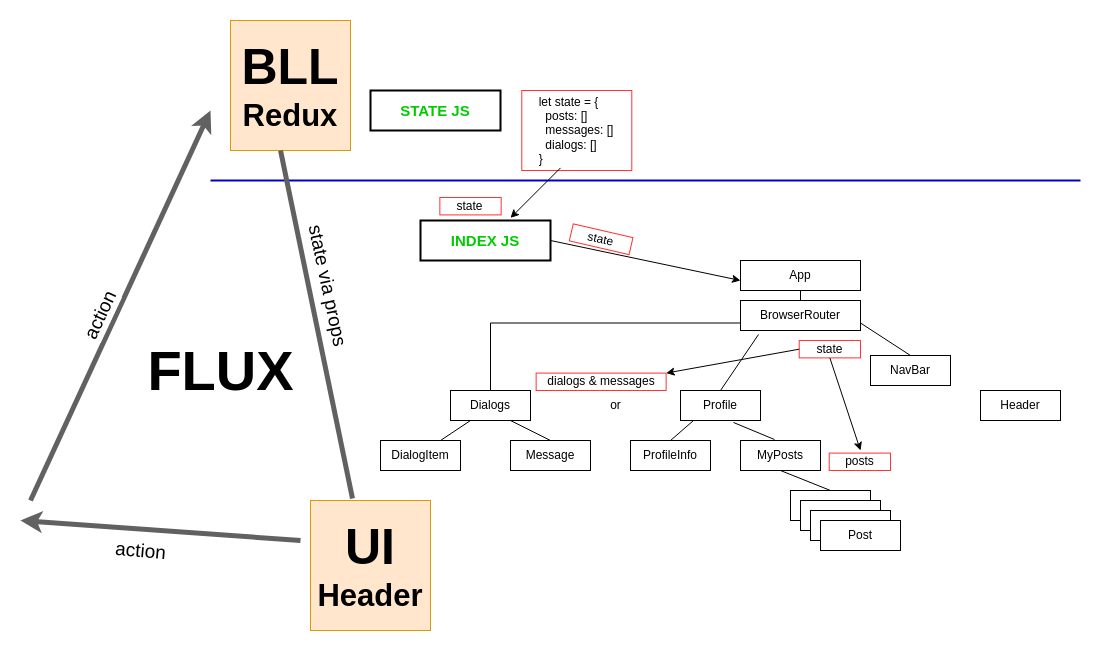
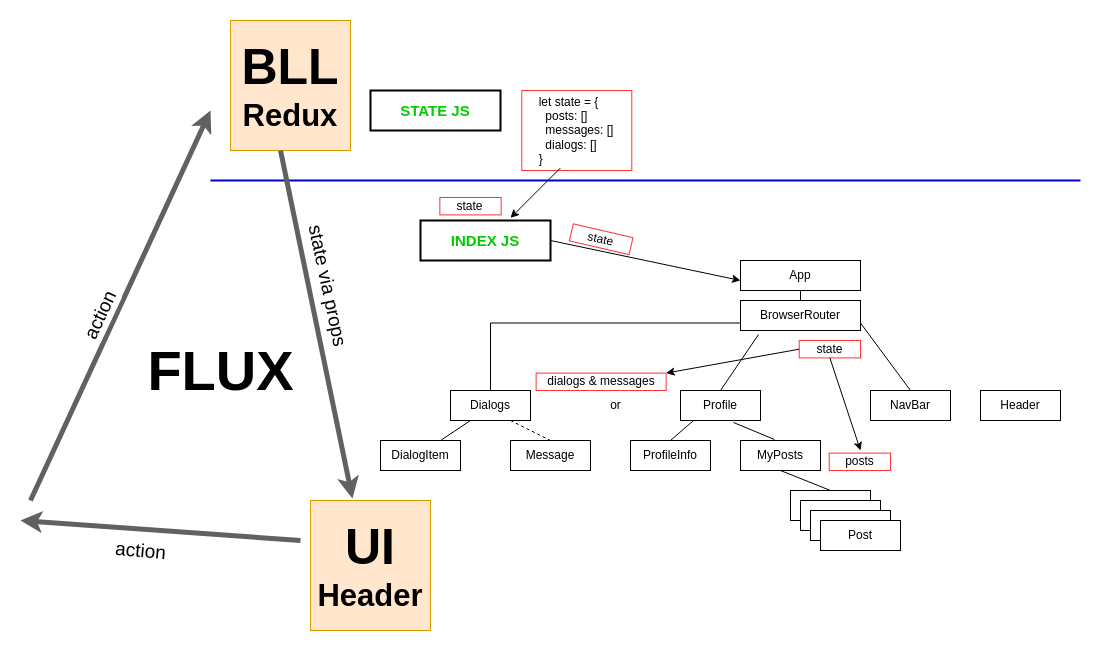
  <mxCell id="0" />
  <mxCell id="1" parent="0" />
  <mxCell id="2" value="&lt;font color=&quot;#00cc00&quot; size=&quot;1&quot;&gt;&lt;b style=&quot;font-size: 15px&quot;&gt;INDEX JS&lt;/b&gt;&lt;/font&gt;" style="rounded=0;whiteSpace=wrap;html=1;strokeWidth=2;" parent="1" vertex="1"><mxGeometry x="420" y="220" width="130" height="40" as="geometry" /></mxCell>
  <mxCell id="3" value="App" style="rounded=0;whiteSpace=wrap;html=1;" parent="1" vertex="1"><mxGeometry x="740" y="260" width="120" height="30" as="geometry" /></mxCell>
  <mxCell id="4" value="BrowserRouter" style="rounded=0;whiteSpace=wrap;html=1;" parent="1" vertex="1"><mxGeometry x="740" y="300" width="120" height="30" as="geometry" /></mxCell>
  <mxCell id="5" value="" style="endArrow=none;html=1;entryX=1;entryY=0.5;entryDx=0;entryDy=0;startArrow=classic;startFill=1;" parent="1" target="2" edge="1"><mxGeometry width="50" height="50" relative="1" as="geometry"><mxPoint x="740" y="280" as="sourcePoint" /><mxPoint x="850" y="240" as="targetPoint" /></mxGeometry></mxCell>
  <mxCell id="6" value="Profile" style="rounded=0;whiteSpace=wrap;html=1;" parent="1" vertex="1"><mxGeometry x="680" y="390" width="80" height="30" as="geometry" /></mxCell>
  <mxCell id="7" value="Dialogs" style="rounded=0;whiteSpace=wrap;html=1;" parent="1" vertex="1"><mxGeometry x="450" y="390" width="80" height="30" as="geometry" /></mxCell>
  <mxCell id="8" value="or" style="text;html=1;align=center;verticalAlign=middle;resizable=0;points=[];autosize=1;strokeColor=none;" parent="1" vertex="1"><mxGeometry x="600" y="395" width="30" height="20" as="geometry" /></mxCell>
  <mxCell id="9" value="" style="endArrow=none;html=1;exitX=0.5;exitY=0;exitDx=0;exitDy=0;entryX=0;entryY=0.75;entryDx=0;entryDy=0;edgeStyle=orthogonalEdgeStyle;rounded=0;" parent="1" source="7" target="4" edge="1"><mxGeometry width="50" height="50" relative="1" as="geometry"><mxPoint x="690" y="400" as="sourcePoint" /><mxPoint x="740" y="350" as="targetPoint" /></mxGeometry></mxCell>
  <mxCell id="10" value="" style="endArrow=none;html=1;exitX=0.5;exitY=0;exitDx=0;exitDy=0;entryX=0.15;entryY=1.133;entryDx=0;entryDy=0;entryPerimeter=0;" parent="1" source="6" target="4" edge="1"><mxGeometry width="50" height="50" relative="1" as="geometry"><mxPoint x="720" y="420" as="sourcePoint" /><mxPoint x="770" y="370" as="targetPoint" /></mxGeometry></mxCell>
  <mxCell id="11" value="DialogItem" style="rounded=0;whiteSpace=wrap;html=1;" parent="1" vertex="1"><mxGeometry x="380" y="440" width="80" height="30" as="geometry" /></mxCell>
  <mxCell id="12" value="Message" style="rounded=0;whiteSpace=wrap;html=1;" parent="1" vertex="1"><mxGeometry x="510" y="440" width="80" height="30" as="geometry" /></mxCell>
  <mxCell id="13" value="ProfileInfo" style="rounded=0;whiteSpace=wrap;html=1;" parent="1" vertex="1"><mxGeometry x="630" y="440" width="80" height="30" as="geometry" /></mxCell>
  <mxCell id="14" value="MyPosts" style="rounded=0;whiteSpace=wrap;html=1;" parent="1" vertex="1"><mxGeometry x="740" y="440" width="80" height="30" as="geometry" /></mxCell>
  <mxCell id="15" value="" style="endArrow=none;html=1;exitX=0.25;exitY=1;exitDx=0;exitDy=0;entryX=0.75;entryY=0;entryDx=0;entryDy=0;" parent="1" source="7" target="11" edge="1"><mxGeometry width="50" height="50" relative="1" as="geometry"><mxPoint x="580" y="520" as="sourcePoint" /><mxPoint x="630" y="470" as="targetPoint" /></mxGeometry></mxCell>
- <mxCell id="16" value="" style="endArrow=none;html=1;exitX=0.75;exitY=1;exitDx=0;exitDy=0;entryX=0.5;entryY=0;entryDx=0;entryDy=0;" parent="1" source="7" target="12" edge="1"><mxGeometry width="50" height="50" relative="1" as="geometry"><mxPoint x="580" y="520" as="sourcePoint" /><mxPoint x="630" y="470" as="targetPoint" /></mxGeometry></mxCell>
+ <mxCell id="16" value="" style="endArrow=none;html=1;exitX=0.75;exitY=1;exitDx=0;exitDy=0;entryX=0.5;entryY=0;entryDx=0;entryDy=0;dashed=1;" parent="1" source="7" target="12" edge="1"><mxGeometry width="50" height="50" relative="1" as="geometry"><mxPoint x="580" y="520" as="sourcePoint" /><mxPoint x="630" y="470" as="targetPoint" /></mxGeometry></mxCell>
  <mxCell id="17" value="" style="endArrow=none;html=1;exitX=0.5;exitY=0;exitDx=0;exitDy=0;" parent="1" source="13" edge="1"><mxGeometry width="50" height="50" relative="1" as="geometry"><mxPoint x="580" y="520" as="sourcePoint" /><mxPoint x="693" y="420" as="targetPoint" /></mxGeometry></mxCell>
  <mxCell id="18" value="" style="endArrow=none;html=1;entryX=0.663;entryY=1.067;entryDx=0;entryDy=0;entryPerimeter=0;exitX=0.425;exitY=-0.033;exitDx=0;exitDy=0;exitPerimeter=0;" parent="1" source="14" target="6" edge="1"><mxGeometry width="50" height="50" relative="1" as="geometry"><mxPoint x="580" y="520" as="sourcePoint" /><mxPoint x="630" y="470" as="targetPoint" /></mxGeometry></mxCell>
  <mxCell id="19" value="" style="rounded=0;whiteSpace=wrap;html=1;" parent="1" vertex="1"><mxGeometry x="790" y="490" width="80" height="30" as="geometry" /></mxCell>
  <mxCell id="20" value="" style="rounded=0;whiteSpace=wrap;html=1;" parent="1" vertex="1"><mxGeometry x="800" y="500" width="80" height="30" as="geometry" /></mxCell>
  <mxCell id="21" value="" style="rounded=0;whiteSpace=wrap;html=1;" parent="1" vertex="1"><mxGeometry x="810" y="510" width="80" height="30" as="geometry" /></mxCell>
  <mxCell id="22" value="Post" style="rounded=0;whiteSpace=wrap;html=1;" parent="1" vertex="1"><mxGeometry x="820" y="520" width="80" height="30" as="geometry" /></mxCell>
  <mxCell id="23" value="" style="endArrow=none;html=1;exitX=0.5;exitY=0;exitDx=0;exitDy=0;" parent="1" source="19" edge="1"><mxGeometry width="50" height="50" relative="1" as="geometry"><mxPoint x="800" y="520" as="sourcePoint" /><mxPoint x="780" y="470" as="targetPoint" /></mxGeometry></mxCell>
- <mxCell id="24" value="NavBar" style="rounded=0;whiteSpace=wrap;html=1;" parent="1" vertex="1"><mxGeometry x="870" y="355" width="80" height="30" as="geometry" /></mxCell>
+ <mxCell id="24" value="NavBar" style="rounded=0;whiteSpace=wrap;html=1;" parent="1" vertex="1"><mxGeometry x="870" y="390" width="80" height="30" as="geometry" /></mxCell>
  <mxCell id="25" value="Header" style="rounded=0;whiteSpace=wrap;html=1;" parent="1" vertex="1"><mxGeometry x="980" y="390" width="80" height="30" as="geometry" /></mxCell>
  <mxCell id="26" value="" style="endArrow=none;html=1;entryX=1;entryY=0.75;entryDx=0;entryDy=0;exitX=0.5;exitY=0;exitDx=0;exitDy=0;" parent="1" source="24" target="4" edge="1"><mxGeometry width="50" height="50" relative="1" as="geometry"><mxPoint x="910" y="520" as="sourcePoint" /><mxPoint x="960" y="470" as="targetPoint" /></mxGeometry></mxCell>
  <mxCell id="27" value="state" style="rounded=0;whiteSpace=wrap;html=1;fillColor=#FFFFFF;strokeColor=#FF3333;rotation=13;" parent="1" vertex="1"><mxGeometry x="570" y="230" width="61.29" height="17.41" as="geometry" /></mxCell>
  <mxCell id="28" value="" style="endArrow=none;html=1;strokeColor=#0000CC;strokeWidth=2;" parent="1" edge="1"><mxGeometry width="50" height="50" relative="1" as="geometry"><mxPoint x="210" y="180" as="sourcePoint" /><mxPoint x="1080" y="180" as="targetPoint" /></mxGeometry></mxCell>
  <mxCell id="29" value="&lt;font&gt;&lt;b&gt;&lt;font style=&quot;font-size: 50px&quot;&gt;BLL&lt;/font&gt;&lt;br&gt;&lt;span style=&quot;font-size: 31px&quot;&gt;Redux&lt;/span&gt;&lt;/b&gt;&lt;/font&gt;" style="rounded=0;whiteSpace=wrap;html=1;strokeColor=#d79b00;fillColor=#ffe6cc;" parent="1" vertex="1"><mxGeometry x="230" y="20" width="120" height="130" as="geometry" /></mxCell>
  <mxCell id="30" value="&lt;b&gt;&lt;font style=&quot;font-size: 50px&quot;&gt;UI&lt;/font&gt;&lt;br&gt;&lt;span style=&quot;font-size: 31px&quot;&gt;Header&lt;/span&gt;&lt;/b&gt;" style="rounded=0;whiteSpace=wrap;html=1;strokeColor=#d79b00;fillColor=#ffe6cc;" parent="1" vertex="1"><mxGeometry x="310" y="500" width="120" height="130" as="geometry" /></mxCell>
- <mxCell id="31" value="" style="endArrow=none;html=1;exitX=0.417;exitY=1;exitDx=0;exitDy=0;exitPerimeter=0;entryX=0.35;entryY=-0.015;entryDx=0;entryDy=0;strokeWidth=5;strokeColor=#616161;entryPerimeter=0;" parent="1" source="29" target="30" edge="1"><mxGeometry width="50" height="50" relative="1" as="geometry"><mxPoint x="720" y="500" as="sourcePoint" /><mxPoint x="770" y="450" as="targetPoint" /></mxGeometry></mxCell>
+ <mxCell id="31" value="" style="endArrow=classic;html=1;exitX=0.417;exitY=1;exitDx=0;exitDy=0;exitPerimeter=0;entryX=0.35;entryY=-0.015;entryDx=0;entryDy=0;strokeWidth=5;strokeColor=#616161;entryPerimeter=0;" parent="1" source="29" target="30" edge="1"><mxGeometry width="50" height="50" relative="1" as="geometry"><mxPoint x="720" y="500" as="sourcePoint" /><mxPoint x="770" y="450" as="targetPoint" /></mxGeometry></mxCell>
  <mxCell id="32" value="&lt;font color=&quot;#00cc00&quot; size=&quot;1&quot;&gt;&lt;b style=&quot;font-size: 15px&quot;&gt;STATE JS&lt;/b&gt;&lt;/font&gt;" style="rounded=0;whiteSpace=wrap;html=1;strokeWidth=2;" parent="1" vertex="1"><mxGeometry x="370" y="90" width="130" height="40" as="geometry" /></mxCell>
  <mxCell id="33" value="&lt;div style=&quot;text-align: left&quot;&gt;&lt;span&gt;let state = {&lt;/span&gt;&lt;/div&gt;&lt;div style=&quot;text-align: left&quot;&gt;&lt;span&gt;&amp;nbsp; posts: []&lt;/span&gt;&lt;/div&gt;&lt;div style=&quot;text-align: left&quot;&gt;&lt;span&gt;&amp;nbsp; messages: []&lt;/span&gt;&lt;/div&gt;&lt;div style=&quot;text-align: left&quot;&gt;&lt;span&gt;&amp;nbsp; dialogs: []&lt;/span&gt;&lt;/div&gt;&lt;div style=&quot;text-align: left&quot;&gt;&lt;span&gt;}&lt;/span&gt;&lt;/div&gt;" style="rounded=0;whiteSpace=wrap;html=1;fillColor=#FFFFFF;strokeColor=#FF3333;rotation=0;" parent="1" vertex="1"><mxGeometry x="521.29" y="90" width="110" height="80" as="geometry" /></mxCell>
  <mxCell id="34" value="state" style="rounded=0;whiteSpace=wrap;html=1;fillColor=#FFFFFF;strokeColor=#FF3333;rotation=0;" parent="1" vertex="1"><mxGeometry x="439.36" y="197" width="61.29" height="17.41" as="geometry" /></mxCell>
  <mxCell id="35" value="" style="endArrow=classic;html=1;strokeColor=#000000;strokeWidth=1;" parent="1" edge="1"><mxGeometry width="50" height="50" relative="1" as="geometry"><mxPoint x="560" y="167.41" as="sourcePoint" /><mxPoint x="510" y="217.41" as="targetPoint" /></mxGeometry></mxCell>
  <mxCell id="36" value="state" style="rounded=0;whiteSpace=wrap;html=1;fillColor=#FFFFFF;strokeColor=#FF3333;rotation=0;" parent="1" vertex="1"><mxGeometry x="798.71" y="340" width="61.29" height="17.41" as="geometry" /></mxCell>
  <mxCell id="37" value="posts" style="rounded=0;whiteSpace=wrap;html=1;fillColor=#FFFFFF;strokeColor=#FF3333;rotation=0;" parent="1" vertex="1"><mxGeometry x="828.71" y="452.59" width="61.29" height="17.41" as="geometry" /></mxCell>
  <mxCell id="38" value="dialogs &amp;amp; messages" style="rounded=0;whiteSpace=wrap;html=1;fillColor=#FFFFFF;strokeColor=#FF3333;rotation=0;glass=0;" parent="1" vertex="1"><mxGeometry x="535.64" y="372.59" width="130" height="17.41" as="geometry" /></mxCell>
  <mxCell id="39" value="" style="endArrow=none;html=1;strokeColor=#000000;strokeWidth=1;entryX=0.5;entryY=1;entryDx=0;entryDy=0;exitX=0.5;exitY=0;exitDx=0;exitDy=0;" parent="1" source="4" target="3" edge="1"><mxGeometry width="50" height="50" relative="1" as="geometry"><mxPoint x="640" y="370" as="sourcePoint" /><mxPoint x="690" y="320" as="targetPoint" /></mxGeometry></mxCell>
  <mxCell id="40" value="" style="endArrow=classic;html=1;strokeColor=#000000;strokeWidth=1;entryX=1;entryY=0;entryDx=0;entryDy=0;exitX=0;exitY=0.5;exitDx=0;exitDy=0;" parent="1" source="36" target="38" edge="1"><mxGeometry width="50" height="50" relative="1" as="geometry"><mxPoint x="690" y="310" as="sourcePoint" /><mxPoint x="640" y="360" as="targetPoint" /></mxGeometry></mxCell>
  <mxCell id="41" value="" style="endArrow=classic;html=1;strokeColor=#000000;strokeWidth=1;exitX=0.5;exitY=1;exitDx=0;exitDy=0;" parent="1" source="36" edge="1"><mxGeometry width="50" height="50" relative="1" as="geometry"><mxPoint x="640" y="360" as="sourcePoint" /><mxPoint x="860" y="450" as="targetPoint" /></mxGeometry></mxCell>
  <mxCell id="42" value="" style="endArrow=classic;html=1;strokeWidth=5;strokeColor=#616161;" parent="1" edge="1"><mxGeometry width="50" height="50" relative="1" as="geometry"><mxPoint x="300" y="540" as="sourcePoint" /><mxPoint x="20" y="520" as="targetPoint" /></mxGeometry></mxCell>
  <mxCell id="43" value="" style="endArrow=classic;html=1;strokeWidth=5;strokeColor=#616161;" parent="1" edge="1"><mxGeometry width="50" height="50" relative="1" as="geometry"><mxPoint x="30" y="500" as="sourcePoint" /><mxPoint x="210" y="110" as="targetPoint" /></mxGeometry></mxCell>
  <mxCell id="44" value="action" style="edgeLabel;html=1;align=center;verticalAlign=middle;resizable=0;points=[];rotation=-65;fontSize=19;" parent="43" vertex="1" connectable="0"><mxGeometry x="-0.1" y="-1" relative="1" as="geometry"><mxPoint x="-12" y="-10" as="offset" /></mxGeometry></mxCell>
  <mxCell id="45" value="action" style="edgeLabel;html=1;align=center;verticalAlign=middle;resizable=0;points=[];rotation=5;fontSize=19;" parent="43" vertex="1" connectable="0"><mxGeometry x="-0.1" y="-1" relative="1" as="geometry"><mxPoint x="28" y="225" as="offset" /></mxGeometry></mxCell>
  <mxCell id="46" value="state via&amp;nbsp;props" style="text;html=1;align=center;verticalAlign=middle;resizable=0;points=[];autosize=1;strokeColor=none;fontSize=19;rotation=78;" parent="1" vertex="1"><mxGeometry x="257" y="270" width="140" height="30" as="geometry" /></mxCell>
  <mxCell id="47" value="&lt;font style=&quot;font-size: 56px&quot;&gt;&lt;b&gt;FLUX&lt;/b&gt;&lt;/font&gt;" style="text;html=1;align=center;verticalAlign=middle;resizable=0;points=[];autosize=1;strokeColor=none;fontSize=19;" parent="1" vertex="1"><mxGeometry x="140" y="350" width="160" height="40" as="geometry" /></mxCell>
